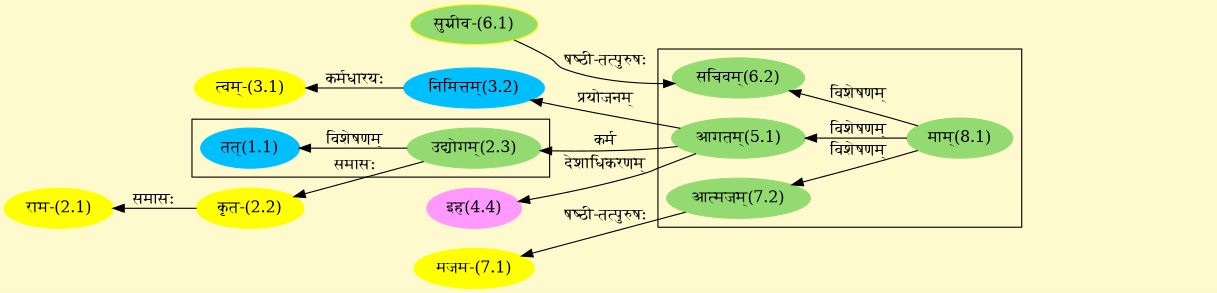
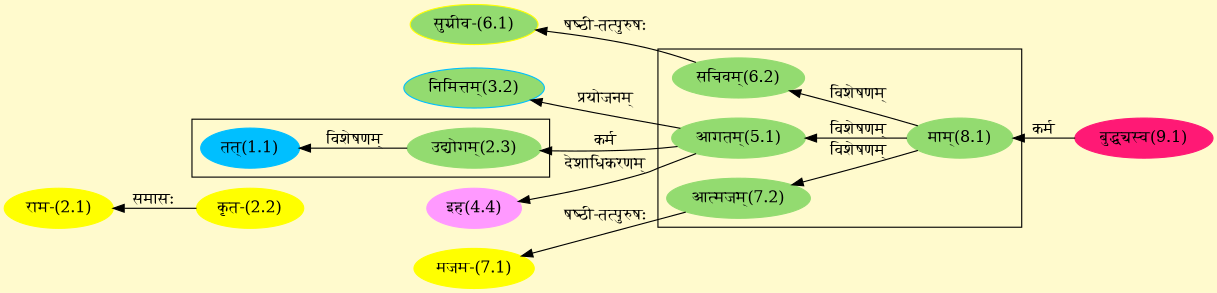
  digraph {
    bgcolor=lemonchiffon1
    compound=true
    rankdir=LR
    node [color="#93DB70" style=filled]
    edge [dir=back]
    n1 [color="#00BFFF" label="तत्(1.1)"]
    n2 [label="उद्योगम्(2.3)"]
    n3 [label="आगतम्(5.1)"]
    n4 [label="माम्(8.1)"]
    n5 [label="सचिवम्(6.2)"]
    n6 [label="आत्मजम्(7.2)"]
+   n7 [color="#FF1975" label="बुद्ध्यस्व(9.1)"]
    n8 [color="#FFFF00" label="राम-(2.1)"]
    n9 [color="#FFFF00" label="कृत-(2.2)"]
-   n10 [color="#FFFF00" label="त्वम्-(3.1)"]
-   n11 [color="#00BFFF" label="निमित्तम्(3.2)"]
+   n11 [color="#00BFFF" label="निमित्तम्(3.2)" fillcolor="#93DB70"]
    n12 [color="#FF99FF" label="इह(4.4)"]
    n13 [color="#FFFF00" fillcolor="#93DB70" label="सुग्रीव-(6.1)"]
    n14 [color="#FFFF00" label="मजम-(7.1)"]
    subgraph cluster_1 {
      n1
      n2
    }
    subgraph cluster_2 {
      n3
      n4
      n5
      n6
    }
    n1 -> n2 [label="विशेषणम्"]
    n2 -> n3 [label="कर्म"]
    n3 -> n4 [label="विशेषणम्"]
+   n4 -> n7 [label="कर्म"]
    n5 -> n4 [label="विशेषणम्"]
    n6 -> n4 [label="विशेषणम्"]
    n8 -> n9 [label="समासः"]
-   n9 -> n2 [label="समासः"]
-   n10 -> n11 [label="कर्मधारयः"]
    n11 -> n3 [label="प्रयोजनम्"]
    n12 -> n3 [label="देशाधिकरणम्"]
-   n5 -> n13 [label="षष्ठी-तत्पुरुषः"]
+   n13 -> n5 [label="षष्ठी-तत्पुरुषः"]
    n14 -> n6 [label="षष्ठी-तत्पुरुषः"]
  }
